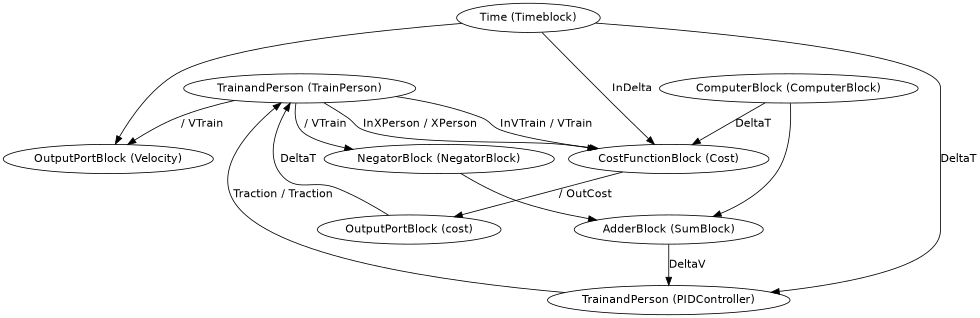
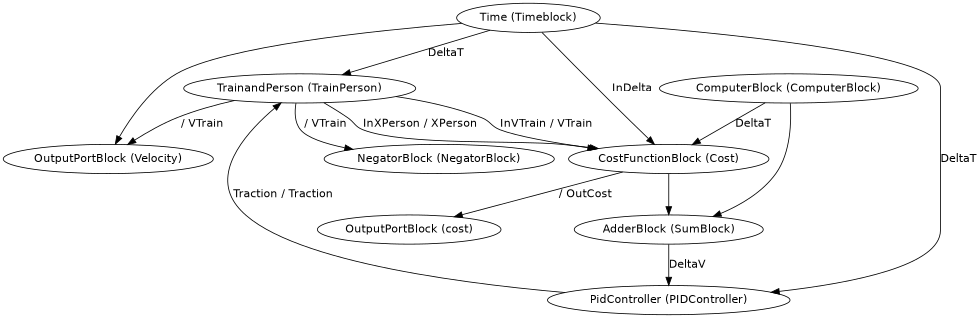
  digraph {
    fontname="DejaVu Sans"
    node [fontname="DejaVu Sans"]
    edge [fontname="DejaVu Sans"]
    n1 [label="OutputPortBlock (Velocity)"]
    n2 [label="TrainandPerson (TrainPerson)"]
    n3 [label="CostFunctionBlock (Cost)"]
    n4 [label="NegatorBlock (NegatorBlock)"]
    n5 [label="OutputPortBlock (cost)"]
    n6 [label="AdderBlock (SumBlock)"]
    n7 [label="Time (Timeblock)"]
-   n8 [label="TrainandPerson (PIDController)"]
+   n8 [label="PidController (PIDController)"]
    n9 [label="ComputerBlock (ComputerBlock)"]
    n2 -> n1 [label=" / VTrain"]
    n2 -> n3 [label="InVTrain / VTrain"]
    n2 -> n3 [label="InXPerson / XPerson"]
    n2 -> n4 [label=" / VTrain"]
    n3 -> n5 [label=" / OutCost"]
-   n4 -> n6
+   n3 -> n6
    n6 -> n8 [label=DeltaV]
    n7 -> n1
-   n5 -> n2 [label=DeltaT]
+   n7 -> n2 [label=DeltaT]
    n7 -> n3 [label=InDelta]
    n7 -> n8 [label=DeltaT]
    n8 -> n2 [label="Traction / Traction"]
    n9 -> n3 [label=DeltaT]
    n9 -> n6
  }
